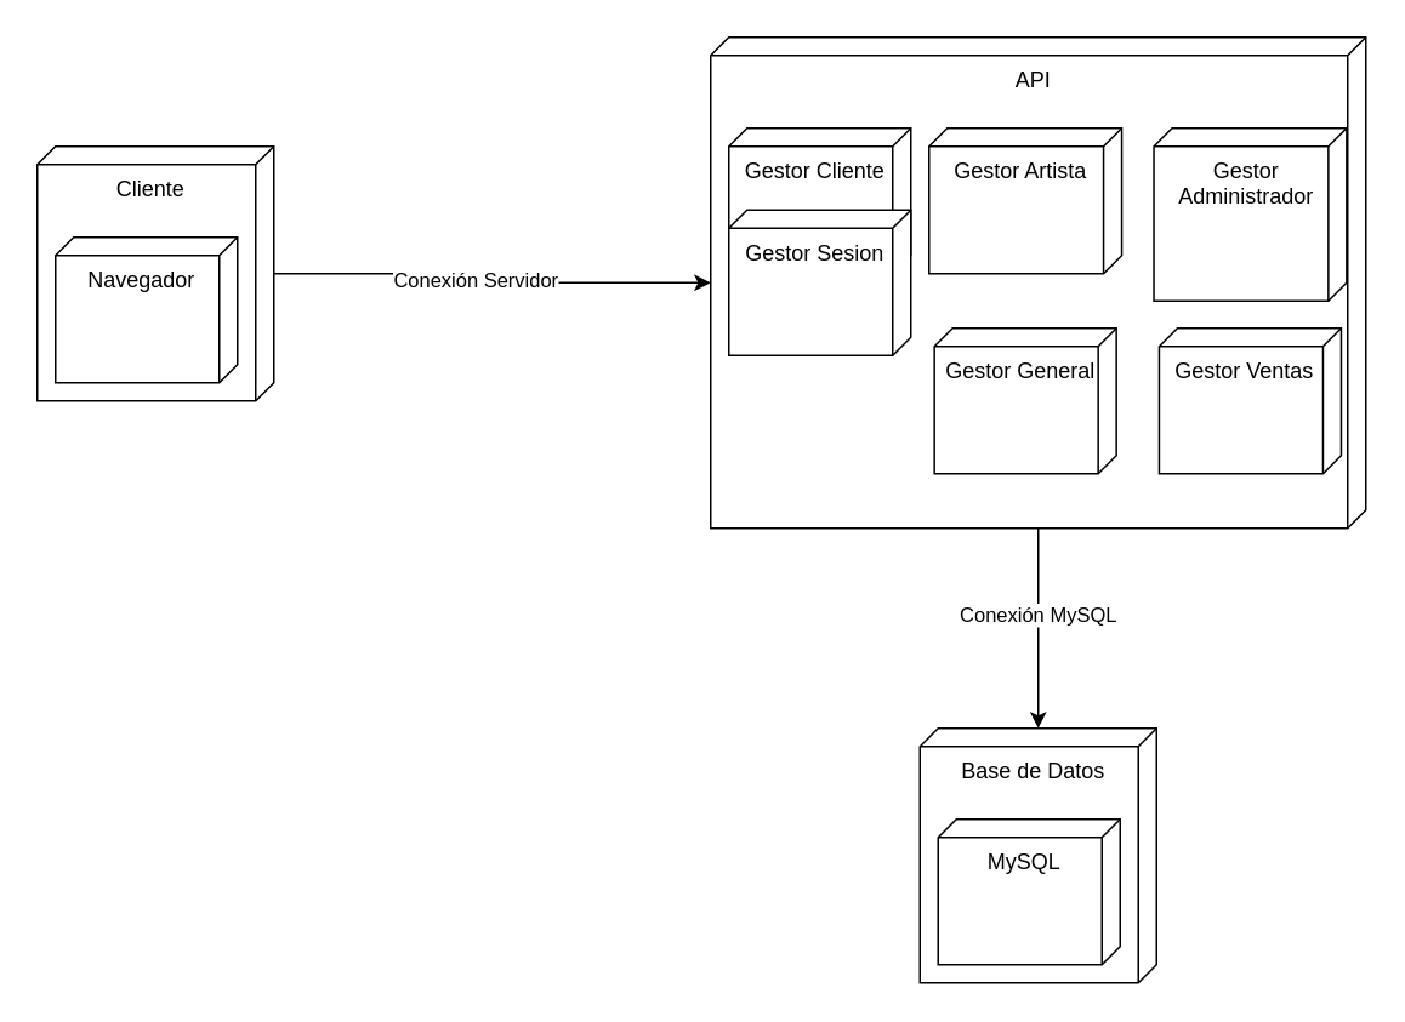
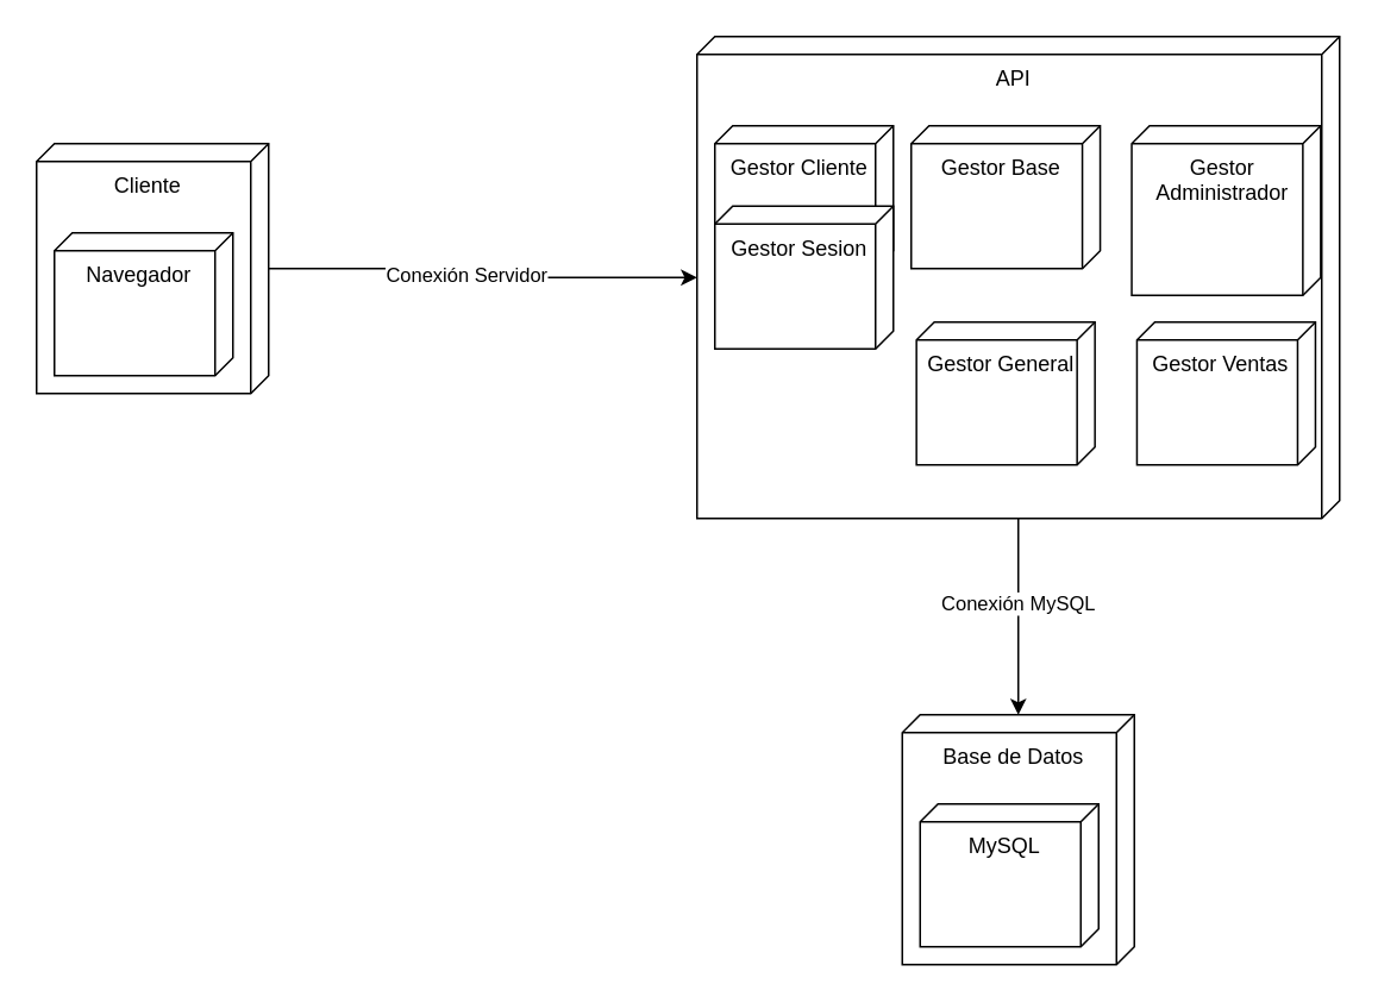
  <mxCell id="0" />
  <mxCell id="1" parent="0" />
  <mxCell id="2" value="" style="edgeStyle=orthogonalEdgeStyle;rounded=0;orthogonalLoop=1;jettySize=auto;html=1;" parent="1" source="4" target="8" edge="1"><mxGeometry relative="1" as="geometry" /></mxCell>
  <mxCell id="3" value="Conexión Servidor" style="edgeLabel;html=1;align=center;verticalAlign=middle;resizable=0;points=[];" parent="2" vertex="1" connectable="0"><mxGeometry x="-0.1" y="-3" relative="1" as="geometry"><mxPoint as="offset" /></mxGeometry></mxCell>
  <mxCell id="4" value="Cliente" style="verticalAlign=top;align=center;shape=cube;size=10;direction=south;fontStyle=0;html=1;boundedLbl=1;spacingLeft=5;whiteSpace=wrap;" parent="1" vertex="1"><mxGeometry x="20" y="80" width="130" height="140" as="geometry" /></mxCell>
  <mxCell id="5" value="Navegador" style="verticalAlign=top;align=center;shape=cube;size=10;direction=south;html=1;boundedLbl=1;spacingLeft=5;whiteSpace=wrap;" parent="4" vertex="1"><mxGeometry width="100" height="80" relative="1" as="geometry"><mxPoint x="10" y="50" as="offset" /></mxGeometry></mxCell>
  <mxCell id="6" value="" style="edgeStyle=orthogonalEdgeStyle;rounded=0;orthogonalLoop=1;jettySize=auto;html=1;" parent="1" source="8" target="15" edge="1"><mxGeometry relative="1" as="geometry" /></mxCell>
  <mxCell id="7" value="Conexión MySQL" style="edgeLabel;html=1;align=center;verticalAlign=middle;resizable=0;points=[];" parent="6" vertex="1" connectable="0"><mxGeometry x="-0.15" y="-1" relative="1" as="geometry"><mxPoint as="offset" /></mxGeometry></mxCell>
  <mxCell id="8" value="API" style="verticalAlign=top;align=center;shape=cube;size=10;direction=south;fontStyle=0;html=1;boundedLbl=1;spacingLeft=5;whiteSpace=wrap;" parent="1" vertex="1"><mxGeometry x="390" y="20" width="360" height="270" as="geometry" /></mxCell>
  <mxCell id="9" value="Gestor Cliente" style="verticalAlign=top;align=center;shape=cube;size=10;direction=south;html=1;boundedLbl=1;spacingLeft=5;whiteSpace=wrap;" parent="8" vertex="1"><mxGeometry width="100" height="80" relative="1" as="geometry"><mxPoint x="10" y="50" as="offset" /></mxGeometry></mxCell>
- <mxCell id="10" value="Gestor Artista" style="verticalAlign=top;align=center;shape=cube;size=10;direction=south;html=1;boundedLbl=1;spacingLeft=5;whiteSpace=wrap;" vertex="1" parent="8"><mxGeometry x="119.997" y="50" width="105.882" height="80" as="geometry" /></mxCell>
+ <mxCell id="10" value="Gestor Base" style="verticalAlign=top;align=center;shape=cube;size=10;direction=south;html=1;boundedLbl=1;spacingLeft=5;whiteSpace=wrap;" vertex="1" parent="8"><mxGeometry x="119.997" y="50" width="105.882" height="80" as="geometry" /></mxCell>
  <mxCell id="11" value="Gestor Administrador" style="verticalAlign=top;align=center;shape=cube;size=10;direction=south;html=1;boundedLbl=1;spacingLeft=5;whiteSpace=wrap;" vertex="1" parent="8"><mxGeometry x="243.528" y="50" width="105.882" height="95" as="geometry" /></mxCell>
  <mxCell id="12" value="Gestor Sesion" style="verticalAlign=top;align=center;shape=cube;size=10;direction=south;html=1;boundedLbl=1;spacingLeft=5;whiteSpace=wrap;" vertex="1" parent="8"><mxGeometry x="10" y="95" width="100" height="80" as="geometry" /></mxCell>
  <mxCell id="13" value="Gestor General" style="verticalAlign=top;align=center;shape=cube;size=10;direction=south;html=1;boundedLbl=1;spacingLeft=5;whiteSpace=wrap;" vertex="1" parent="8"><mxGeometry x="122.94" y="160" width="100" height="80" as="geometry" /></mxCell>
  <mxCell id="14" value="Gestor Ventas" style="verticalAlign=top;align=center;shape=cube;size=10;direction=south;html=1;boundedLbl=1;spacingLeft=5;whiteSpace=wrap;" vertex="1" parent="8"><mxGeometry x="246.47" y="160" width="100" height="80" as="geometry" /></mxCell>
  <mxCell id="15" value="Base de Datos" style="verticalAlign=top;align=center;shape=cube;size=10;direction=south;fontStyle=0;html=1;boundedLbl=1;spacingLeft=5;whiteSpace=wrap;" parent="1" vertex="1"><mxGeometry x="505" y="400" width="130" height="140" as="geometry" /></mxCell>
  <mxCell id="16" value="MySQL" style="verticalAlign=top;align=center;shape=cube;size=10;direction=south;html=1;boundedLbl=1;spacingLeft=5;whiteSpace=wrap;" parent="15" vertex="1"><mxGeometry width="100" height="80" relative="1" as="geometry"><mxPoint x="10" y="50" as="offset" /></mxGeometry></mxCell>
